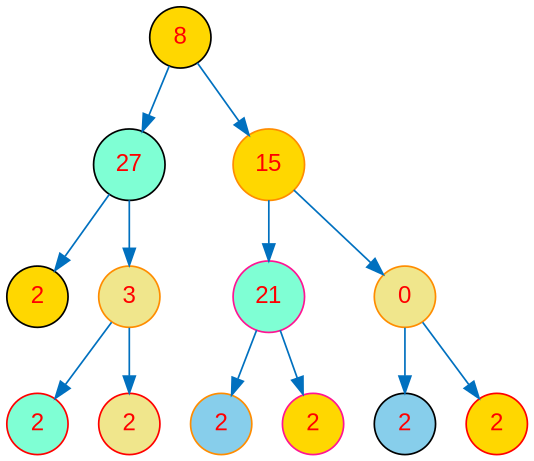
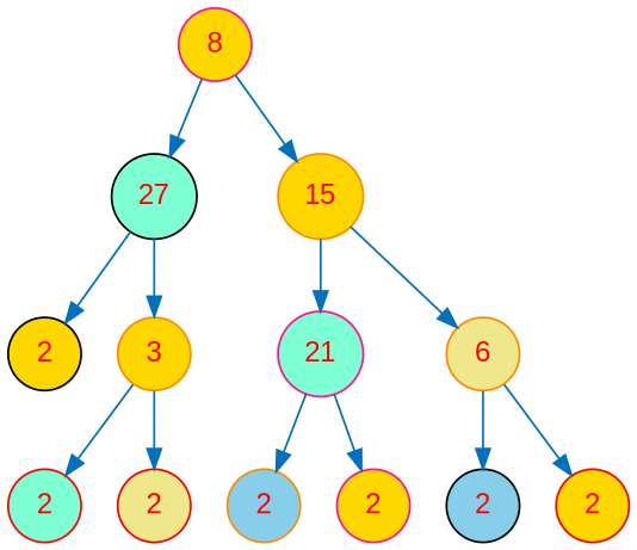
  digraph {
    node [color=black fillcolor=gold fontcolor=red fontname=Arial shape=circle style=filled]
    edge [color="#0070BF"]
-   n1 [label=8]
+   n1 [color=deeppink label=8]
    n2 [fillcolor=aquamarine label=27]
    n3 [color=darkorange label=15]
    n4 [label=2]
-   n5 [color=darkorange fillcolor=khaki label=3]
+   n5 [color=darkorange label=3]
    n6 [color=deeppink fillcolor=aquamarine label=21]
-   n7 [color=darkorange fillcolor=khaki label=0]
+   n7 [color=darkorange fillcolor=khaki label=6]
    n8 [color=red fillcolor=aquamarine label=2]
    n9 [color=red fillcolor=khaki label=2]
    n10 [color=darkorange fillcolor=skyblue label=2]
    n11 [color=deeppink label=2]
    n12 [fillcolor=skyblue label=2]
    n13 [color=red label=2]
    n1 -> n2
    n1 -> n3
    n2 -> n4
    n2 -> n5
    n3 -> n6
    n3 -> n7
    n5 -> n8
    n5 -> n9
    n6 -> n10
    n6 -> n11
    n7 -> n12
    n7 -> n13
  }
